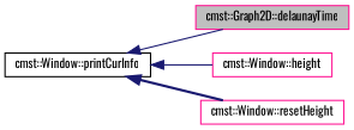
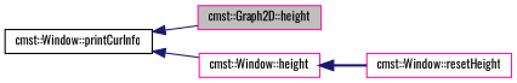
  digraph {
    fontname=Oswald
    rankdir=LR
    node [color=deeppink fillcolor=white fontname=Oswald fontsize=10 shape=record style=filled]
    edge [color=midnightblue dir=back fontname=Oswald fontsize=10 labelfontname=Helvetica labelfontsize=10 style=solid]
-   n1 [fillcolor=grey75 fontcolor=black height=0.2 label="cmst::Graph2D::delaunayTime" width=0.4]
+   n1 [fillcolor=grey75 fontcolor=black height=0.2 label="cmst::Graph2D::height" width=0.4]
    n2 [color=black height=0.2 label="cmst::Window::printCurInfo" width=0.4]
    n3 [height=0.2 label="cmst::Window::height" width=0.4]
    n4 [height=0.2 label="cmst::Window::resetHeight" width=0.4]
    n2 -> n1
    n2 -> n3
-   n2 -> n4 [style=bold]
+   n3 -> n4 [style=bold]
  }
